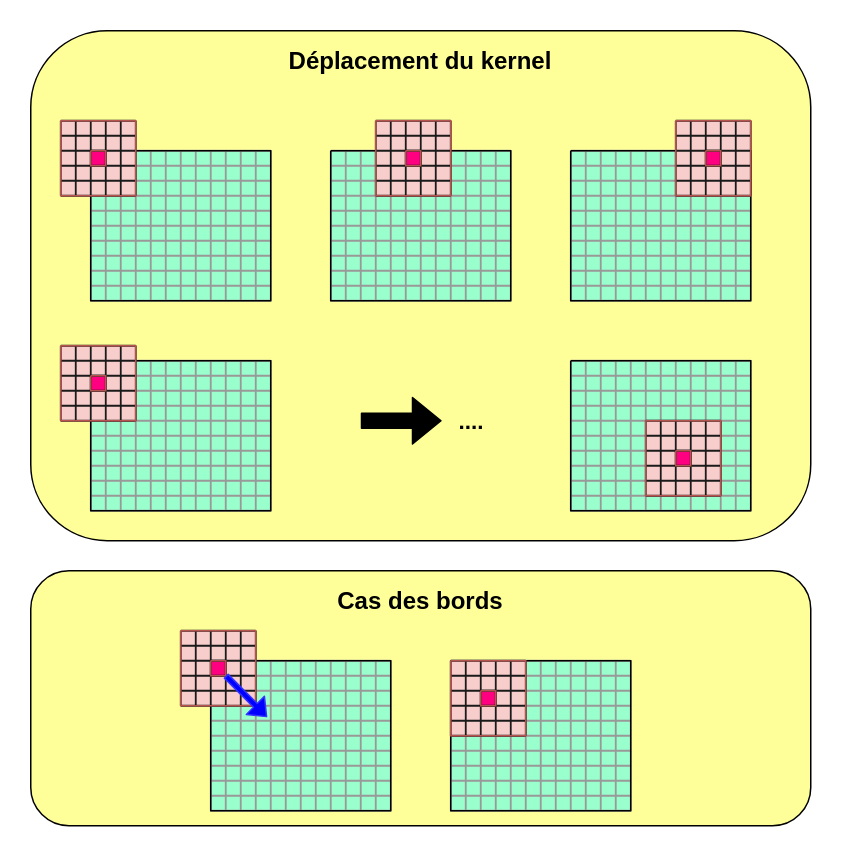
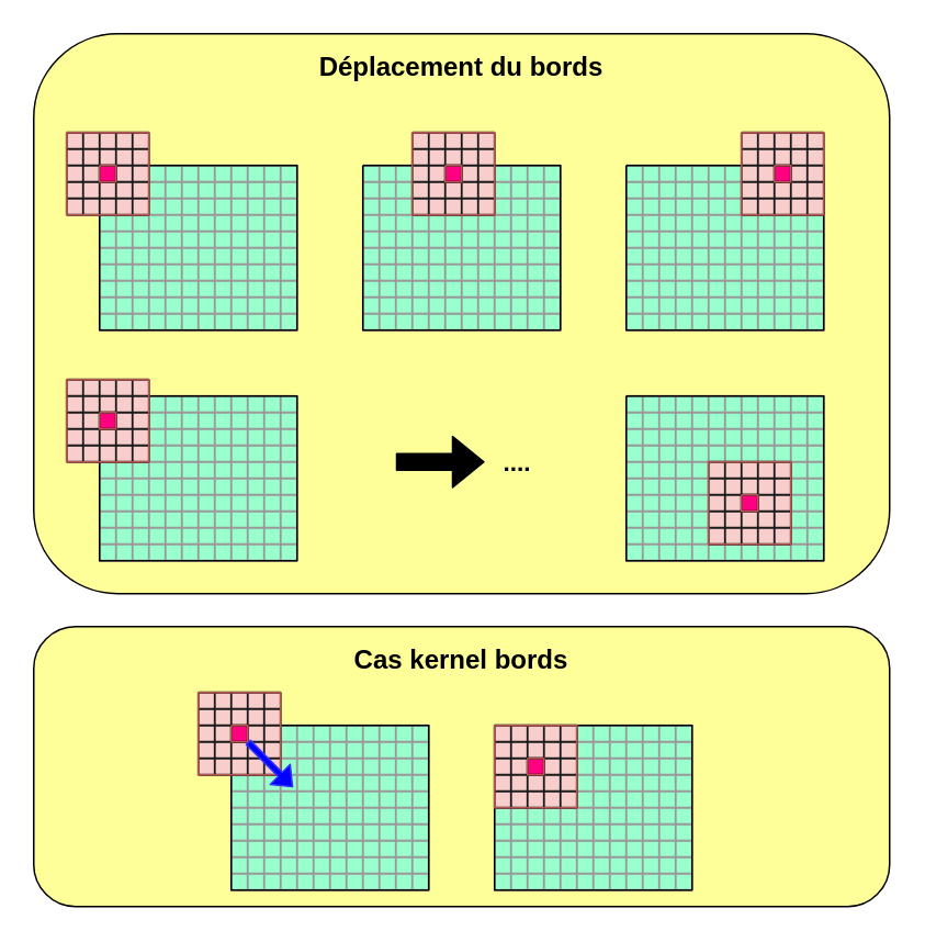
  <mxCell id="0" />
  <mxCell id="1" parent="0" />
  <mxCell id="2" value="" style="rounded=1;whiteSpace=wrap;html=1;strokeWidth=1;fillColor=#FFFF99;" vertex="1" parent="1"><mxGeometry x="20" y="20" width="520" height="340" as="geometry" /></mxCell>
  <mxCell id="3" value="" style="rounded=1;whiteSpace=wrap;html=1;strokeWidth=1;fillColor=#FFFF99;" vertex="1" parent="1"><mxGeometry x="20" y="380" width="520" height="170" as="geometry" /></mxCell>
  <mxCell id="4" value="" style="verticalLabelPosition=bottom;verticalAlign=top;html=1;shape=mxgraph.basic.patternFillRect;fillStyle=grid;step=10;fillStrokeWidth=1.2;fillStrokeColor=#999999;strokeWidth=1;fillColor=#99FFCC;" vertex="1" parent="1"><mxGeometry x="60" y="100" width="120" height="100" as="geometry" /></mxCell>
  <mxCell id="5" value="" style="verticalLabelPosition=bottom;verticalAlign=top;html=1;shape=mxgraph.basic.patternFillRect;fillStyle=grid;step=10;fillStrokeWidth=1.2;fillStrokeColor=#1A1A1A;fillColor=#f8cecc;strokeColor=#b85450;" vertex="1" parent="1"><mxGeometry x="40" y="80" width="50" height="50" as="geometry" /></mxCell>
  <mxCell id="6" value="" style="verticalLabelPosition=bottom;verticalAlign=top;html=1;shape=mxgraph.basic.patternFillRect;fillStyle=grid;step=10;fillStrokeWidth=1.2;fillStrokeColor=#999999;strokeWidth=1;fillColor=#99FFCC;" vertex="1" parent="1"><mxGeometry x="220" y="100" width="120" height="100" as="geometry" /></mxCell>
  <mxCell id="7" value="" style="verticalLabelPosition=bottom;verticalAlign=top;html=1;shape=mxgraph.basic.patternFillRect;fillStyle=grid;step=10;fillStrokeWidth=1.2;fillStrokeColor=#1A1A1A;fillColor=#f8cecc;strokeColor=#b85450;" vertex="1" parent="1"><mxGeometry x="250" y="80" width="50" height="50" as="geometry" /></mxCell>
  <mxCell id="8" value="" style="verticalLabelPosition=bottom;verticalAlign=top;html=1;shape=mxgraph.basic.patternFillRect;fillStyle=grid;step=10;fillStrokeWidth=1.2;fillStrokeColor=#1A1A1A;strokeColor=#b85450;fillColor=#FF0080;" vertex="1" parent="1"><mxGeometry x="60" y="100" width="10" height="10" as="geometry" /></mxCell>
  <mxCell id="9" value="" style="verticalLabelPosition=bottom;verticalAlign=top;html=1;shape=mxgraph.basic.patternFillRect;fillStyle=grid;step=10;fillStrokeWidth=1.2;fillStrokeColor=#1A1A1A;strokeColor=#b85450;fillColor=#FF0080;" vertex="1" parent="1"><mxGeometry x="270" y="100" width="10" height="10" as="geometry" /></mxCell>
- <mxCell id="10" value="&lt;b&gt;&lt;font style=&quot;font-size: 16px&quot;&gt;Déplacement du kernel&lt;/font&gt;&lt;/b&gt;" style="text;html=1;strokeColor=none;fillColor=none;align=center;verticalAlign=middle;whiteSpace=wrap;rounded=0;" vertex="1" parent="1"><mxGeometry x="185" y="30" width="190" height="20" as="geometry" /></mxCell>
+ <mxCell id="10" value="&lt;b&gt;&lt;font style=&quot;font-size: 16px&quot;&gt;Déplacement du bords&lt;/font&gt;&lt;/b&gt;" style="text;html=1;strokeColor=none;fillColor=none;align=center;verticalAlign=middle;whiteSpace=wrap;rounded=0;" vertex="1" parent="1"><mxGeometry x="185" y="30" width="190" height="20" as="geometry" /></mxCell>
  <mxCell id="11" value="" style="verticalLabelPosition=bottom;verticalAlign=top;html=1;shape=mxgraph.basic.patternFillRect;fillStyle=grid;step=10;fillStrokeWidth=1.2;fillStrokeColor=#999999;strokeWidth=1;fillColor=#99FFCC;" vertex="1" parent="1"><mxGeometry x="380" y="100" width="120" height="100" as="geometry" /></mxCell>
  <mxCell id="12" value="" style="verticalLabelPosition=bottom;verticalAlign=top;html=1;shape=mxgraph.basic.patternFillRect;fillStyle=grid;step=10;fillStrokeWidth=1.2;fillStrokeColor=#1A1A1A;fillColor=#f8cecc;strokeColor=#b85450;" vertex="1" parent="1"><mxGeometry x="450" y="80" width="50" height="50" as="geometry" /></mxCell>
  <mxCell id="13" value="" style="verticalLabelPosition=bottom;verticalAlign=top;html=1;shape=mxgraph.basic.patternFillRect;fillStyle=grid;step=10;fillStrokeWidth=1.2;fillStrokeColor=#1A1A1A;strokeColor=#b85450;fillColor=#FF0080;" vertex="1" parent="1"><mxGeometry x="470" y="100" width="10" height="10" as="geometry" /></mxCell>
  <mxCell id="14" value="" style="verticalLabelPosition=bottom;verticalAlign=top;html=1;shape=mxgraph.basic.patternFillRect;fillStyle=grid;step=10;fillStrokeWidth=1.2;fillStrokeColor=#999999;strokeWidth=1;fillColor=#99FFCC;" vertex="1" parent="1"><mxGeometry x="60" y="240" width="120" height="100" as="geometry" /></mxCell>
  <mxCell id="15" value="" style="verticalLabelPosition=bottom;verticalAlign=top;html=1;shape=mxgraph.basic.patternFillRect;fillStyle=grid;step=10;fillStrokeWidth=1.2;fillStrokeColor=#1A1A1A;fillColor=#f8cecc;strokeColor=#b85450;" vertex="1" parent="1"><mxGeometry x="40" y="230" width="50" height="50" as="geometry" /></mxCell>
  <mxCell id="16" value="" style="verticalLabelPosition=bottom;verticalAlign=top;html=1;shape=mxgraph.basic.patternFillRect;fillStyle=grid;step=10;fillStrokeWidth=1.2;fillStrokeColor=#1A1A1A;strokeColor=#b85450;fillColor=#FF0080;" vertex="1" parent="1"><mxGeometry x="60" y="250" width="10" height="10" as="geometry" /></mxCell>
  <mxCell id="17" value="" style="verticalLabelPosition=bottom;verticalAlign=top;html=1;shape=mxgraph.basic.patternFillRect;fillStyle=grid;step=10;fillStrokeWidth=1.2;fillStrokeColor=#999999;strokeWidth=1;fillColor=#99FFCC;" vertex="1" parent="1"><mxGeometry x="380" y="240" width="120" height="100" as="geometry" /></mxCell>
  <mxCell id="18" value="" style="verticalLabelPosition=bottom;verticalAlign=top;html=1;shape=mxgraph.basic.patternFillRect;fillStyle=grid;step=10;fillStrokeWidth=1.2;fillStrokeColor=#1A1A1A;fillColor=#f8cecc;strokeColor=#b85450;" vertex="1" parent="1"><mxGeometry x="430" y="280" width="50" height="50" as="geometry" /></mxCell>
  <mxCell id="19" value="" style="verticalLabelPosition=bottom;verticalAlign=top;html=1;shape=mxgraph.basic.patternFillRect;fillStyle=grid;step=10;fillStrokeWidth=1.2;fillStrokeColor=#1A1A1A;strokeColor=#b85450;fillColor=#FF0080;" vertex="1" parent="1"><mxGeometry x="450" y="300" width="10" height="10" as="geometry" /></mxCell>
  <mxCell id="20" value="" style="shape=flexArrow;endArrow=classic;html=1;fillColor=#000000;" edge="1" parent="1" target="21"><mxGeometry width="50" height="50" relative="1" as="geometry"><mxPoint x="240" y="280" as="sourcePoint" /><mxPoint x="320" y="280" as="targetPoint" /></mxGeometry></mxCell>
  <mxCell id="21" value="&lt;b&gt;&lt;font style=&quot;font-size: 15px&quot;&gt;....&lt;/font&gt;&lt;/b&gt;" style="text;html=1;strokeColor=none;fillColor=none;align=center;verticalAlign=middle;whiteSpace=wrap;rounded=0;" vertex="1" parent="1"><mxGeometry x="294" y="270" width="40" height="20" as="geometry" /></mxCell>
- <mxCell id="22" value="&lt;b&gt;&lt;font style=&quot;font-size: 16px&quot;&gt;Cas des bords&lt;/font&gt;&lt;/b&gt;" style="text;html=1;strokeColor=none;fillColor=none;align=center;verticalAlign=middle;whiteSpace=wrap;rounded=0;" vertex="1" parent="1"><mxGeometry x="185" y="390" width="190" height="20" as="geometry" /></mxCell>
+ <mxCell id="22" value="&lt;b&gt;&lt;font style=&quot;font-size: 16px&quot;&gt;Cas kernel bords&lt;/font&gt;&lt;/b&gt;" style="text;html=1;strokeColor=none;fillColor=none;align=center;verticalAlign=middle;whiteSpace=wrap;rounded=0;" vertex="1" parent="1"><mxGeometry x="185" y="390" width="190" height="20" as="geometry" /></mxCell>
  <mxCell id="23" value="" style="verticalLabelPosition=bottom;verticalAlign=top;html=1;shape=mxgraph.basic.patternFillRect;fillStyle=grid;step=10;fillStrokeWidth=1.2;fillStrokeColor=#999999;strokeWidth=1;fillColor=#99FFCC;" vertex="1" parent="1"><mxGeometry x="140" y="440" width="120" height="100" as="geometry" /></mxCell>
  <mxCell id="24" value="" style="verticalLabelPosition=bottom;verticalAlign=top;html=1;shape=mxgraph.basic.patternFillRect;fillStyle=grid;step=10;fillStrokeWidth=1.2;fillStrokeColor=#1A1A1A;fillColor=#f8cecc;strokeColor=#b85450;" vertex="1" parent="1"><mxGeometry x="120" y="420" width="50" height="50" as="geometry" /></mxCell>
  <mxCell id="25" value="" style="verticalLabelPosition=bottom;verticalAlign=top;html=1;shape=mxgraph.basic.patternFillRect;fillStyle=grid;step=10;fillStrokeWidth=1.2;fillStrokeColor=#1A1A1A;strokeColor=#b85450;fillColor=#FF0080;" vertex="1" parent="1"><mxGeometry x="140" y="440" width="10" height="10" as="geometry" /></mxCell>
  <mxCell id="26" value="" style="shape=flexArrow;endArrow=classic;html=1;strokeColor=#3333FF;fillColor=#0000FF;width=3.548;endSize=3.187;endWidth=12.492;entryX=0.313;entryY=0.376;entryDx=0;entryDy=0;entryPerimeter=0;" edge="1" parent="1" target="23"><mxGeometry width="50" height="50" relative="1" as="geometry"><mxPoint x="150" y="450" as="sourcePoint" /><mxPoint x="210" y="500" as="targetPoint" /></mxGeometry></mxCell>
  <mxCell id="27" value="" style="verticalLabelPosition=bottom;verticalAlign=top;html=1;shape=mxgraph.basic.patternFillRect;fillStyle=grid;step=10;fillStrokeWidth=1.2;fillStrokeColor=#999999;strokeWidth=1;fillColor=#99FFCC;" vertex="1" parent="1"><mxGeometry x="300" y="440" width="120" height="100" as="geometry" /></mxCell>
  <mxCell id="28" value="" style="verticalLabelPosition=bottom;verticalAlign=top;html=1;shape=mxgraph.basic.patternFillRect;fillStyle=grid;step=10;fillStrokeWidth=1.2;fillStrokeColor=#1A1A1A;fillColor=#f8cecc;strokeColor=#b85450;" vertex="1" parent="1"><mxGeometry x="300" y="440" width="50" height="50" as="geometry" /></mxCell>
  <mxCell id="29" value="" style="verticalLabelPosition=bottom;verticalAlign=top;html=1;shape=mxgraph.basic.patternFillRect;fillStyle=grid;step=10;fillStrokeWidth=1.2;fillStrokeColor=#1A1A1A;strokeColor=#b85450;fillColor=#FF0080;" vertex="1" parent="1"><mxGeometry x="320" y="460" width="10" height="10" as="geometry" /></mxCell>
